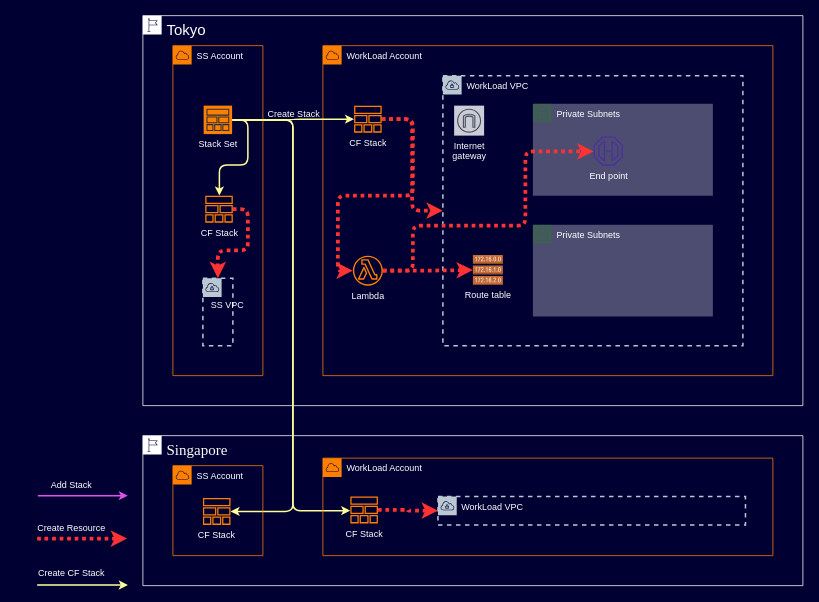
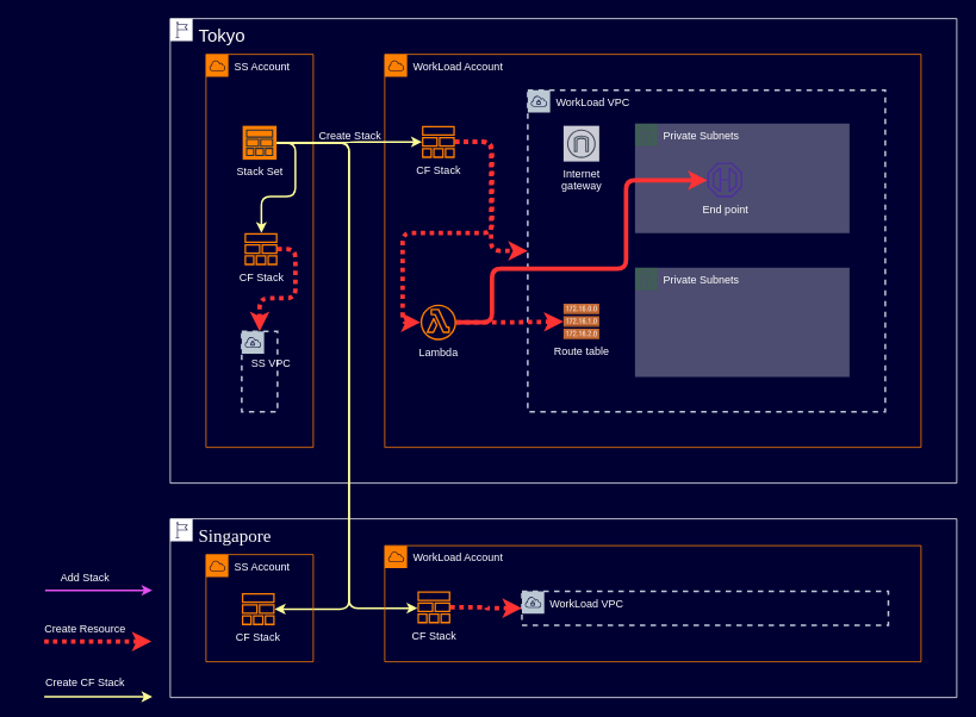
  <mxCell id="0" />
  <mxCell id="1" parent="0" />
  <mxCell id="2" value="Private Subnets" style="points=[[0,0],[0.25,0],[0.5,0],[0.75,0],[1,0],[1,0.25],[1,0.5],[1,0.75],[1,1],[0.75,1],[0.5,1],[0.25,1],[0,1],[0,0.75],[0,0.5],[0,0.25]];outlineConnect=0;gradientColor=none;html=1;whiteSpace=wrap;fontSize=12;fontStyle=0;shape=mxgraph.aws4.group;grIcon=mxgraph.aws4.group_security_group;grStroke=0;strokeColor=#248814;fillColor=#FFFFFF;verticalAlign=top;align=left;spacingLeft=30;fontColor=#FFFFFF;dashed=0;rounded=0;shadow=0;sketch=0;opacity=30;" vertex="1" parent="1"><mxGeometry x="710" y="137.5" width="240" height="122.5" as="geometry" /></mxCell>
  <mxCell id="3" value="Private Subnets" style="points=[[0,0],[0.25,0],[0.5,0],[0.75,0],[1,0],[1,0.25],[1,0.5],[1,0.75],[1,1],[0.75,1],[0.5,1],[0.25,1],[0,1],[0,0.75],[0,0.5],[0,0.25]];outlineConnect=0;gradientColor=none;html=1;whiteSpace=wrap;fontSize=12;fontStyle=0;shape=mxgraph.aws4.group;grIcon=mxgraph.aws4.group_security_group;grStroke=0;strokeColor=#248814;fillColor=#FFFFFF;verticalAlign=top;align=left;spacingLeft=30;fontColor=#FFFFFF;dashed=0;rounded=0;shadow=0;sketch=0;opacity=30;" vertex="1" parent="1"><mxGeometry x="710" y="298.75" width="240" height="122.5" as="geometry" /></mxCell>
  <mxCell id="4" value="Tokyo" style="points=[[0,0],[0.25,0],[0.5,0],[0.75,0],[1,0],[1,0.25],[1,0.5],[1,0.75],[1,1],[0.75,1],[0.5,1],[0.25,1],[0,1],[0,0.75],[0,0.5],[0,0.25]];outlineConnect=0;html=1;whiteSpace=wrap;fontSize=20;fontStyle=0;shape=mxgraph.aws4.group;grIcon=mxgraph.aws4.group_region;strokeColor=#FFFFFF;fillColor=none;verticalAlign=top;align=left;spacingLeft=30;fontColor=#FFFFFF;" vertex="1" parent="1"><mxGeometry x="190" y="20" width="880" height="520" as="geometry" /></mxCell>
  <mxCell id="5" value="WorkLoad Account" style="points=[[0,0],[0.25,0],[0.5,0],[0.75,0],[1,0],[1,0.25],[1,0.5],[1,0.75],[1,1],[0.75,1],[0.5,1],[0.25,1],[0,1],[0,0.75],[0,0.5],[0,0.25]];outlineConnect=0;gradientColor=none;html=1;whiteSpace=wrap;fontSize=12;fontStyle=0;shape=mxgraph.aws4.group;grIcon=mxgraph.aws4.group_aws_cloud;strokeColor=#FF8000;fillColor=none;verticalAlign=top;align=left;spacingLeft=30;fontColor=#FFFFFF;dashed=0;rounded=0;sketch=0;" vertex="1" parent="1"><mxGeometry x="430" y="60" width="600" height="440" as="geometry" /></mxCell>
  <mxCell id="6" value="WorkLoad VPC" style="points=[[0,0],[0.25,0],[0.5,0],[0.75,0],[1,0],[1,0.25],[1,0.5],[1,0.75],[1,1],[0.75,1],[0.5,1],[0.25,1],[0,1],[0,0.75],[0,0.5],[0,0.25]];outlineConnect=0;html=1;whiteSpace=wrap;fontSize=12;fontStyle=0;shape=mxgraph.aws4.group;grIcon=mxgraph.aws4.group_vpc;strokeColor=#BAC8D3;fillColor=none;verticalAlign=top;align=left;spacingLeft=30;fontColor=#FFFFFF;dashed=1;strokeWidth=2;" vertex="1" parent="1"><mxGeometry x="590" y="100" width="400" height="360" as="geometry" /></mxCell>
  <mxCell id="7" value="&lt;font color=&quot;#ffffff&quot; style=&quot;font-size: 20px;&quot;&gt;&lt;span style=&quot;font-family: &amp;quot;amazon ember&amp;quot;; font-size: 20px;&quot;&gt;Singapore&lt;/span&gt;&lt;/font&gt;" style="points=[[0,0],[0.25,0],[0.5,0],[0.75,0],[1,0],[1,0.25],[1,0.5],[1,0.75],[1,1],[0.75,1],[0.5,1],[0.25,1],[0,1],[0,0.75],[0,0.5],[0,0.25]];outlineConnect=0;html=1;whiteSpace=wrap;fontSize=20;fontStyle=0;shape=mxgraph.aws4.group;grIcon=mxgraph.aws4.group_region;strokeColor=#FFFFFF;fillColor=none;verticalAlign=top;align=left;spacingLeft=30;fontColor=#FFFFFF;" vertex="1" parent="1"><mxGeometry x="190" y="580" width="880" height="200" as="geometry" /></mxCell>
  <mxCell id="8" style="edgeStyle=orthogonalEdgeStyle;curved=0;rounded=1;sketch=0;orthogonalLoop=1;jettySize=auto;html=1;fontSize=12;fontColor=#FFFFFF;strokeColor=#FF3333;strokeWidth=5;dashed=1;dashPattern=1 1;" edge="1" parent="1" source="10" target="6"><mxGeometry relative="1" as="geometry"><Array as="points"><mxPoint x="549" y="158" /><mxPoint x="549" y="280" /></Array></mxGeometry></mxCell>
  <mxCell id="9" style="edgeStyle=orthogonalEdgeStyle;curved=0;rounded=1;sketch=0;orthogonalLoop=1;jettySize=auto;html=1;fontSize=12;fontColor=#FFFFFF;strokeColor=#FF3333;strokeWidth=5;dashed=1;dashPattern=1 1;" edge="1" parent="1" source="10" target="20"><mxGeometry relative="1" as="geometry"><Array as="points"><mxPoint x="550" y="158" /><mxPoint x="550" y="260" /><mxPoint x="450" y="260" /><mxPoint x="450" y="360" /></Array></mxGeometry></mxCell>
  <mxCell id="10" value="CF Stack" style="sketch=0;outlineConnect=0;fontColor=#FFFFFF;gradientColor=none;fillColor=#FF8000;strokeColor=none;dashed=0;verticalLabelPosition=bottom;verticalAlign=top;align=center;html=1;fontSize=12;fontStyle=0;aspect=fixed;pointerEvents=1;shape=mxgraph.aws4.stack;rounded=0;" vertex="1" parent="1"><mxGeometry x="471.53" y="140" width="36.95" height="36" as="geometry" /></mxCell>
  <mxCell id="11" value="SS Account" style="points=[[0,0],[0.25,0],[0.5,0],[0.75,0],[1,0],[1,0.25],[1,0.5],[1,0.75],[1,1],[0.75,1],[0.5,1],[0.25,1],[0,1],[0,0.75],[0,0.5],[0,0.25]];outlineConnect=0;gradientColor=none;html=1;whiteSpace=wrap;fontSize=12;fontStyle=0;shape=mxgraph.aws4.group;grIcon=mxgraph.aws4.group_aws_cloud;strokeColor=#FF8000;fillColor=none;verticalAlign=top;align=left;spacingLeft=30;fontColor=#FFFFFF;dashed=0;rounded=0;sketch=0;" vertex="1" parent="1"><mxGeometry x="230" y="60" width="120" height="440" as="geometry" /></mxCell>
  <mxCell id="12" style="edgeStyle=orthogonalEdgeStyle;curved=0;rounded=1;sketch=0;orthogonalLoop=1;jettySize=auto;html=1;fontSize=12;fontColor=#FFFFFF;strokeColor=#FFFF99;strokeWidth=2;" edge="1" parent="1" source="17" target="10"><mxGeometry relative="1" as="geometry" /></mxCell>
  <mxCell id="13" value="Create Stack" style="edgeLabel;html=1;align=center;verticalAlign=middle;resizable=0;points=[];fontSize=12;fontColor=#FFFFFF;labelBackgroundColor=none;" vertex="1" connectable="0" parent="12"><mxGeometry x="-0.181" y="-1" relative="1" as="geometry"><mxPoint x="14" y="-10" as="offset" /></mxGeometry></mxCell>
  <mxCell id="14" style="edgeStyle=orthogonalEdgeStyle;curved=0;rounded=1;sketch=0;orthogonalLoop=1;jettySize=auto;html=1;fontSize=12;fontColor=#FFFFFF;strokeColor=#FFFF99;strokeWidth=2;" edge="1" parent="1" source="17" target="25"><mxGeometry relative="1" as="geometry"><Array as="points"><mxPoint x="390" y="159" /><mxPoint x="390" y="680" /></Array></mxGeometry></mxCell>
  <mxCell id="15" style="edgeStyle=orthogonalEdgeStyle;curved=0;rounded=1;sketch=0;orthogonalLoop=1;jettySize=auto;html=1;fontSize=12;fontColor=#FFFFFF;strokeColor=#FFFF99;strokeWidth=2;" edge="1" parent="1" source="17" target="29"><mxGeometry relative="1" as="geometry"><Array as="points"><mxPoint x="330" y="159" /><mxPoint x="330" y="219" /><mxPoint x="292" y="219" /></Array></mxGeometry></mxCell>
  <mxCell id="16" style="edgeStyle=orthogonalEdgeStyle;curved=0;rounded=1;sketch=0;orthogonalLoop=1;jettySize=auto;html=1;fontSize=12;fontColor=#FFFFFF;strokeColor=#FFFF99;strokeWidth=2;" edge="1" parent="1" source="17" target="33"><mxGeometry relative="1" as="geometry"><Array as="points"><mxPoint x="390" y="159" /><mxPoint x="390" y="681" /></Array></mxGeometry></mxCell>
  <mxCell id="17" value="Stack Set" style="sketch=0;outlineConnect=0;fontColor=#FFFFFF;gradientColor=none;strokeColor=#232F3E;fillColor=#FF8000;dashed=0;verticalLabelPosition=bottom;verticalAlign=top;align=center;html=1;fontSize=12;fontStyle=0;aspect=fixed;shape=mxgraph.aws4.resourceIcon;resIcon=mxgraph.aws4.stack;rounded=0;" vertex="1" parent="1"><mxGeometry x="271" y="140" width="38" height="38" as="geometry" /></mxCell>
  <mxCell id="18" style="edgeStyle=orthogonalEdgeStyle;curved=0;rounded=1;sketch=0;orthogonalLoop=1;jettySize=auto;html=1;entryX=0;entryY=0.5;entryDx=0;entryDy=0;entryPerimeter=0;fontSize=12;fontColor=#FFFFFF;strokeColor=#FF3333;strokeWidth=5;dashed=1;dashPattern=1 1;" edge="1" parent="1" source="20" target="22"><mxGeometry relative="1" as="geometry" /></mxCell>
- <mxCell id="19" style="edgeStyle=orthogonalEdgeStyle;curved=0;rounded=1;sketch=0;orthogonalLoop=1;jettySize=auto;html=1;fontSize=12;fontColor=#FFFFFF;strokeColor=#FF3333;strokeWidth=5;dashed=1;dashPattern=1 1;" edge="1" parent="1" source="20" target="23"><mxGeometry relative="1" as="geometry"><Array as="points"><mxPoint x="550" y="360" /><mxPoint x="550" y="300" /><mxPoint x="700" y="300" /><mxPoint x="700" y="201" /></Array></mxGeometry></mxCell>
+ <mxCell id="19" style="edgeStyle=orthogonalEdgeStyle;curved=0;rounded=1;sketch=0;orthogonalLoop=1;jettySize=auto;html=1;fontSize=12;fontColor=#FFFFFF;strokeColor=#FF3333;strokeWidth=5;dashed=0;dashPattern=1 1;" edge="1" parent="1" source="20" target="23"><mxGeometry relative="1" as="geometry"><Array as="points"><mxPoint x="550" y="360" /><mxPoint x="550" y="300" /><mxPoint x="700" y="300" /><mxPoint x="700" y="201" /></Array></mxGeometry></mxCell>
  <mxCell id="20" value="Lambda" style="sketch=0;outlineConnect=0;fontColor=#FFFFFF;gradientColor=none;fillColor=#FF8000;strokeColor=none;dashed=0;verticalLabelPosition=bottom;verticalAlign=top;align=center;html=1;fontSize=12;fontStyle=0;aspect=fixed;pointerEvents=1;shape=mxgraph.aws4.lambda_function;rounded=0;" vertex="1" parent="1"><mxGeometry x="470" y="340" width="40" height="40" as="geometry" /></mxCell>
- <mxCell id="21" value="Internet&#10;gateway" style="sketch=0;outlineConnect=0;fontColor=#FFFFFF;gradientColor=none;strokeColor=#232F3E;fillColor=#ffffff;dashed=0;verticalLabelPosition=bottom;verticalAlign=top;align=center;html=1;fontSize=12;fontStyle=0;aspect=fixed;shape=mxgraph.aws4.resourceIcon;resIcon=mxgraph.aws4.internet_gateway;rounded=0;shadow=0;opacity=80;" vertex="1" parent="1"><mxGeometry x="605" y="140" width="40" height="40" as="geometry" /></mxCell>
+ <mxCell id="21" value="Internet&#10;gateway" style="sketch=0;outlineConnect=0;fontColor=#FFFFFF;gradientColor=none;strokeColor=#232F3E;fillColor=#ffffff;dashed=0;verticalLabelPosition=bottom;verticalAlign=top;align=center;html=1;fontSize=12;fontStyle=0;aspect=fixed;shape=mxgraph.aws4.resourceIcon;resIcon=mxgraph.aws4.internet_gateway;rounded=0;shadow=0;opacity=80;" vertex="1" parent="1"><mxGeometry x="630" y="140" width="40" height="40" as="geometry" /></mxCell>
  <mxCell id="22" value="Route table" style="outlineConnect=0;dashed=0;verticalLabelPosition=bottom;verticalAlign=top;align=center;html=1;shape=mxgraph.aws3.route_table;fillColor=#F58536;gradientColor=none;rounded=0;shadow=0;sketch=0;fontSize=12;fontColor=#FFFFFF;strokeColor=#FFFFFF;strokeWidth=3;opacity=80;" vertex="1" parent="1"><mxGeometry x="630" y="339.25" width="40" height="40" as="geometry" /></mxCell>
  <mxCell id="23" value="End point" style="sketch=0;outlineConnect=0;fontColor=#FFFFFF;gradientColor=none;fillColor=#4D27AA;strokeColor=none;dashed=0;verticalLabelPosition=bottom;verticalAlign=top;align=center;html=1;fontSize=12;fontStyle=0;aspect=fixed;pointerEvents=1;shape=mxgraph.aws4.endpoint;rounded=0;shadow=0;opacity=80;" vertex="1" parent="1"><mxGeometry x="791" y="181" width="39" height="39" as="geometry" /></mxCell>
  <mxCell id="24" style="edgeStyle=orthogonalEdgeStyle;curved=0;rounded=1;sketch=0;orthogonalLoop=1;jettySize=auto;html=1;entryX=0;entryY=0.5;entryDx=0;entryDy=0;dashed=1;dashPattern=1 1;fontSize=12;fontColor=#FFFFFF;strokeColor=#FF3333;strokeWidth=5;" edge="1" parent="1" source="25" target="26"><mxGeometry relative="1" as="geometry" /></mxCell>
  <mxCell id="25" value="CF Stack" style="sketch=0;outlineConnect=0;fontColor=#FFFFFF;gradientColor=none;fillColor=#FF8000;strokeColor=none;dashed=0;verticalLabelPosition=bottom;verticalAlign=top;align=center;html=1;fontSize=12;fontStyle=0;aspect=fixed;pointerEvents=1;shape=mxgraph.aws4.stack;rounded=0;" vertex="1" parent="1"><mxGeometry x="466.52" y="661" width="36.95" height="36" as="geometry" /></mxCell>
  <mxCell id="26" value="WorkLoad VPC" style="points=[[0,0],[0.25,0],[0.5,0],[0.75,0],[1,0],[1,0.25],[1,0.5],[1,0.75],[1,1],[0.75,1],[0.5,1],[0.25,1],[0,1],[0,0.75],[0,0.5],[0,0.25]];outlineConnect=0;html=1;whiteSpace=wrap;fontSize=12;fontStyle=0;shape=mxgraph.aws4.group;grIcon=mxgraph.aws4.group_vpc;strokeColor=#BAC8D3;fillColor=none;verticalAlign=top;align=left;spacingLeft=30;fontColor=#FFFFFF;dashed=1;strokeWidth=2;" vertex="1" parent="1"><mxGeometry x="583.47" y="661" width="410" height="38" as="geometry" /></mxCell>
  <mxCell id="27" value="" style="points=[[0,0],[0.25,0],[0.5,0],[0.75,0],[1,0],[1,0.25],[1,0.5],[1,0.75],[1,1],[0.75,1],[0.5,1],[0.25,1],[0,1],[0,0.75],[0,0.5],[0,0.25]];outlineConnect=0;html=1;whiteSpace=wrap;fontSize=12;fontStyle=0;shape=mxgraph.aws4.group;grIcon=mxgraph.aws4.group_vpc;strokeColor=#BAC8D3;fillColor=none;verticalAlign=top;align=left;spacingLeft=30;fontColor=#FFFFFF;dashed=1;strokeWidth=2;" vertex="1" parent="1"><mxGeometry x="270" y="370" width="40" height="90" as="geometry" /></mxCell>
  <mxCell id="28" style="edgeStyle=orthogonalEdgeStyle;curved=0;rounded=1;sketch=0;orthogonalLoop=1;jettySize=auto;html=1;entryX=0.5;entryY=0;entryDx=0;entryDy=0;dashed=1;dashPattern=1 1;fontSize=12;fontColor=#FFFFFF;strokeColor=#FF3333;strokeWidth=5;" edge="1" parent="1" source="29" target="27"><mxGeometry relative="1" as="geometry"><Array as="points"><mxPoint x="330" y="278" /><mxPoint x="330" y="333" /><mxPoint x="290" y="333" /></Array></mxGeometry></mxCell>
  <mxCell id="29" value="CF Stack" style="sketch=0;outlineConnect=0;fontColor=#FFFFFF;gradientColor=none;fillColor=#FF8000;strokeColor=none;dashed=0;verticalLabelPosition=bottom;verticalAlign=top;align=center;html=1;fontSize=12;fontStyle=0;aspect=fixed;pointerEvents=1;shape=mxgraph.aws4.stack;rounded=0;" vertex="1" parent="1"><mxGeometry x="273.05" y="260" width="36.95" height="36" as="geometry" /></mxCell>
  <mxCell id="30" value="SS VPC" style="text;html=1;strokeColor=none;fillColor=none;align=center;verticalAlign=middle;whiteSpace=wrap;rounded=0;shadow=0;dashed=1;labelBackgroundColor=none;sketch=0;fontSize=12;fontColor=#FFFFFF;opacity=80;" vertex="1" parent="1"><mxGeometry x="273.05" y="391.25" width="60" height="30" as="geometry" /></mxCell>
  <mxCell id="31" value="WorkLoad Account" style="points=[[0,0],[0.25,0],[0.5,0],[0.75,0],[1,0],[1,0.25],[1,0.5],[1,0.75],[1,1],[0.75,1],[0.5,1],[0.25,1],[0,1],[0,0.75],[0,0.5],[0,0.25]];outlineConnect=0;gradientColor=none;html=1;whiteSpace=wrap;fontSize=12;fontStyle=0;shape=mxgraph.aws4.group;grIcon=mxgraph.aws4.group_aws_cloud;strokeColor=#FF8000;fillColor=none;verticalAlign=top;align=left;spacingLeft=30;fontColor=#FFFFFF;dashed=0;rounded=0;sketch=0;" vertex="1" parent="1"><mxGeometry x="430" y="610" width="600" height="130" as="geometry" /></mxCell>
  <mxCell id="32" value="SS Account" style="points=[[0,0],[0.25,0],[0.5,0],[0.75,0],[1,0],[1,0.25],[1,0.5],[1,0.75],[1,1],[0.75,1],[0.5,1],[0.25,1],[0,1],[0,0.75],[0,0.5],[0,0.25]];outlineConnect=0;gradientColor=none;html=1;whiteSpace=wrap;fontSize=12;fontStyle=0;shape=mxgraph.aws4.group;grIcon=mxgraph.aws4.group_aws_cloud;strokeColor=#FF8000;fillColor=none;verticalAlign=top;align=left;spacingLeft=30;fontColor=#FFFFFF;dashed=0;rounded=0;sketch=0;" vertex="1" parent="1"><mxGeometry x="230" y="620" width="120" height="120" as="geometry" /></mxCell>
  <mxCell id="33" value="CF Stack" style="sketch=0;outlineConnect=0;fontColor=#FFFFFF;gradientColor=none;fillColor=#FF8000;strokeColor=none;dashed=0;verticalLabelPosition=bottom;verticalAlign=top;align=center;html=1;fontSize=12;fontStyle=0;aspect=fixed;pointerEvents=1;shape=mxgraph.aws4.stack;rounded=0;" vertex="1" parent="1"><mxGeometry x="270" y="663" width="36.95" height="36" as="geometry" /></mxCell>
  <mxCell id="34" style="edgeStyle=orthogonalEdgeStyle;curved=0;rounded=1;sketch=0;orthogonalLoop=1;jettySize=auto;html=1;fontSize=12;fontColor=#FFFFFF;strokeColor=#FF3333;strokeWidth=5;dashed=1;dashPattern=1 1;" edge="1" parent="1"><mxGeometry relative="1" as="geometry"><mxPoint x="49" y="717.25" as="sourcePoint" /><mxPoint x="169" y="717.25" as="targetPoint" /><Array as="points"><mxPoint x="59" y="717.25" /><mxPoint x="59" y="717.25" /></Array></mxGeometry></mxCell>
  <mxCell id="35" style="edgeStyle=orthogonalEdgeStyle;curved=0;rounded=1;sketch=0;orthogonalLoop=1;jettySize=auto;html=1;fontSize=12;fontColor=#FFFFFF;strokeColor=#FFFF99;strokeWidth=2;" edge="1" parent="1"><mxGeometry relative="1" as="geometry"><mxPoint x="49" y="779" as="sourcePoint" /><mxPoint x="170" y="779.25" as="targetPoint" /><Array as="points"><mxPoint x="99" y="779" /><mxPoint x="99" y="779" /></Array></mxGeometry></mxCell>
  <mxCell id="36" value="Create Resource" style="text;html=1;strokeColor=none;fillColor=none;align=center;verticalAlign=middle;whiteSpace=wrap;rounded=0;shadow=0;dashed=1;labelBackgroundColor=none;sketch=0;fontSize=12;fontColor=#FFFFFF;opacity=80;" vertex="1" parent="1"><mxGeometry x="20" y="689.25" width="150" height="30" as="geometry" /></mxCell>
  <mxCell id="37" value="Create CF Stack" style="text;html=1;strokeColor=none;fillColor=none;align=center;verticalAlign=middle;whiteSpace=wrap;rounded=0;shadow=0;dashed=1;labelBackgroundColor=none;sketch=0;fontSize=12;fontColor=#FFFFFF;opacity=80;" vertex="1" parent="1"><mxGeometry x="20" y="749.25" width="150" height="30" as="geometry" /></mxCell>
  <mxCell id="38" style="edgeStyle=orthogonalEdgeStyle;curved=0;rounded=1;sketch=0;orthogonalLoop=1;jettySize=auto;html=1;fontSize=12;fontColor=#FFFFFF;strokeColor=#E34FEE;strokeWidth=2;" edge="1" parent="1"><mxGeometry relative="1" as="geometry"><mxPoint x="50" y="660" as="sourcePoint" /><mxPoint x="170" y="660" as="targetPoint" /><Array as="points"><mxPoint x="100" y="660" /><mxPoint x="100" y="660" /></Array></mxGeometry></mxCell>
  <mxCell id="39" value="Add Stack" style="text;html=1;strokeColor=none;fillColor=none;align=center;verticalAlign=middle;whiteSpace=wrap;rounded=0;shadow=0;dashed=1;labelBackgroundColor=none;sketch=0;fontSize=12;fontColor=#FFFFFF;opacity=80;" vertex="1" parent="1"><mxGeometry x="20" y="631" width="150" height="30" as="geometry" /></mxCell>
